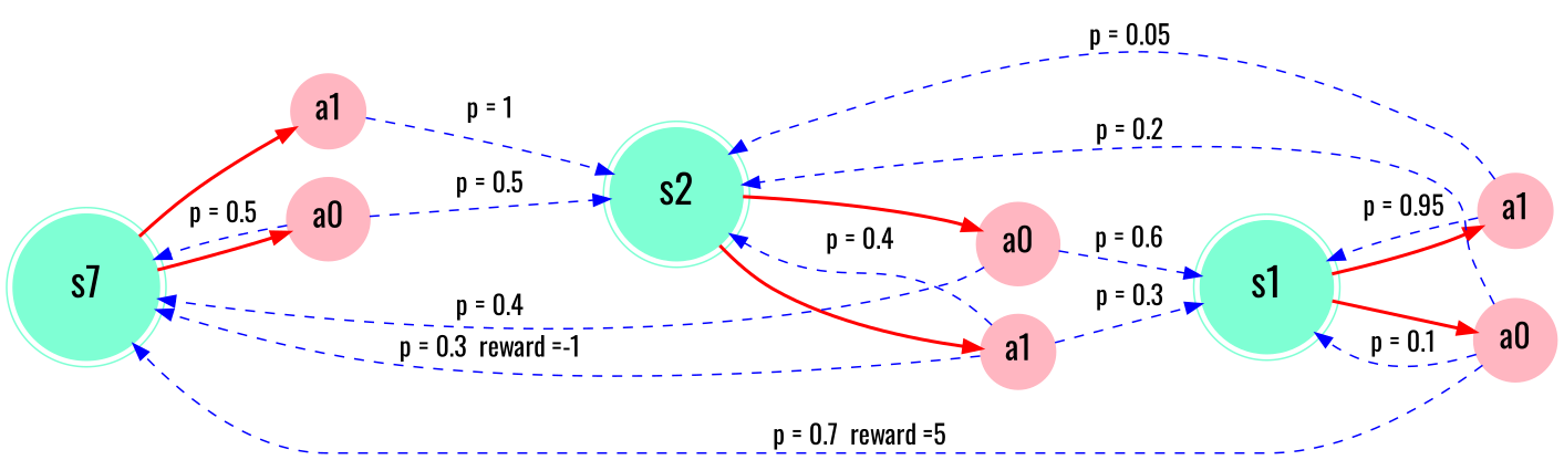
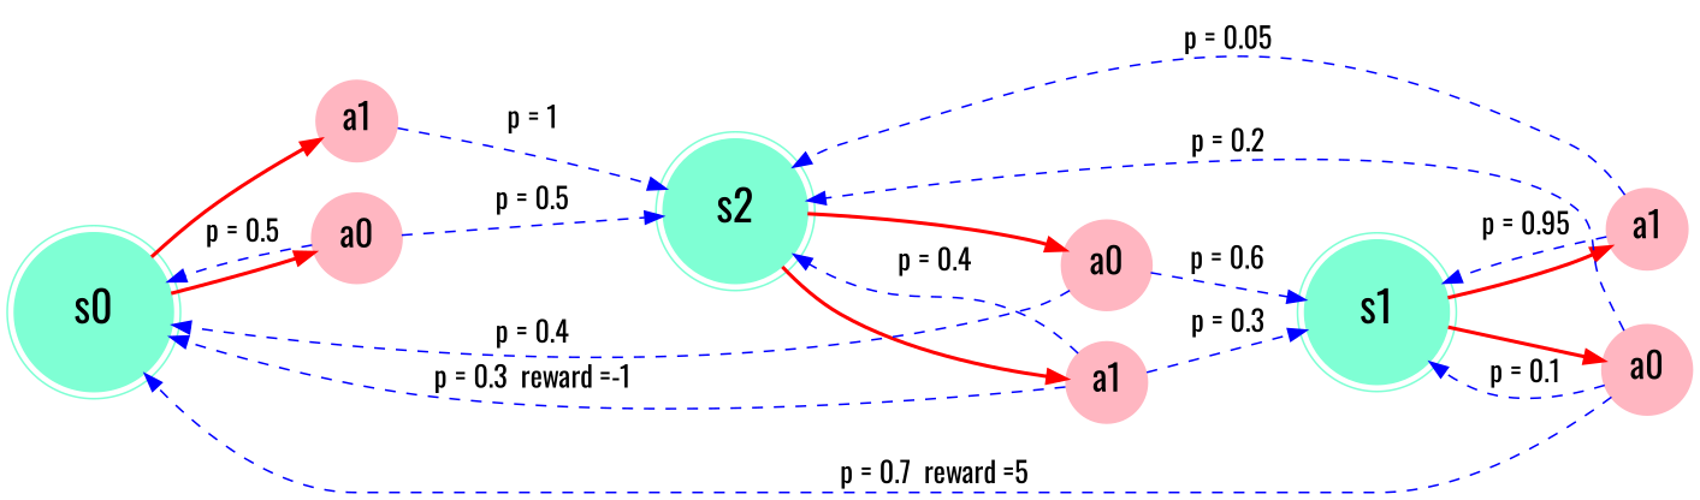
  digraph {
    rankdir=LR
    fontname=Oswald
    node [color=lightpink fontname=Oswald fontsize=20 shape=circle style=filled]
    edge [color=blue style=dashed fontname=Oswald fontsize=16]
-   s0 [color=aquamarine fontsize=24 height="1,5" shape=doublecircle width="1,5" label=s7]
+   s0 [color=aquamarine fontsize=24 height="1,5" shape=doublecircle width="1,5"]
    n2 [height="0,5" label=a0 width="0,5"]
    n3 [height="0,5" label=a1 width="0,5"]
    s2 [color=aquamarine fontsize=24 height="1,5" shape=doublecircle width="1,5"]
    n5 [height="0,5" label=a0 width="0,5"]
    n6 [height="0,5" label=a1 width="0,5"]
    s1 [color=aquamarine fontsize=24 height="1,5" shape=doublecircle width="1,5"]
    n8 [height="0,5" label=a0 width="0,5"]
    n9 [height="0,5" label=a1 width="0,5"]
    s0 -> n2 [color=red style=bold fontsize=""]
    s0 -> n3 [color=red style=bold fontsize=""]
    n2 -> s0 [label="p = 0.5"]
    n2 -> s2 [label="p = 0.5"]
    n3 -> s2 [label="p = 1"]
    s2 -> n5 [color=red style=bold fontsize=""]
    s2 -> n6 [color=red style=bold fontsize=""]
    n5 -> s0 [label="p = 0.4"]
    n5 -> s1 [label="p = 0.6"]
    n6 -> s0 [label="p = 0.3  reward =-1"]
    n6 -> s2 [label="p = 0.4"]
    n6 -> s1 [label="p = 0.3"]
    s1 -> n8 [color=red style=bold fontsize=""]
    s1 -> n9 [color=red style=bold fontsize=""]
    n8 -> s0 [label="p = 0.7  reward =5"]
    n8 -> s2 [label="p = 0.2"]
    n8 -> s1 [label="p = 0.1"]
    n9 -> s2 [label="p = 0.05"]
    n9 -> s1 [label="p = 0.95"]
  }
